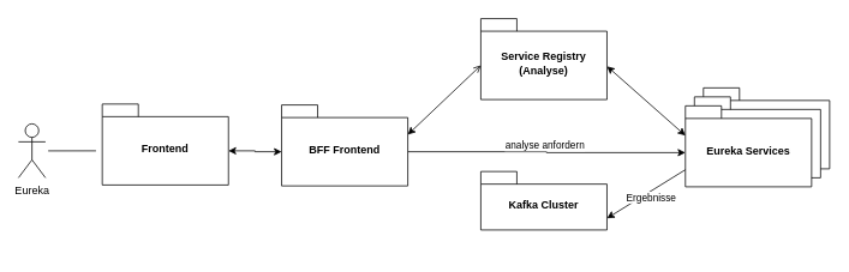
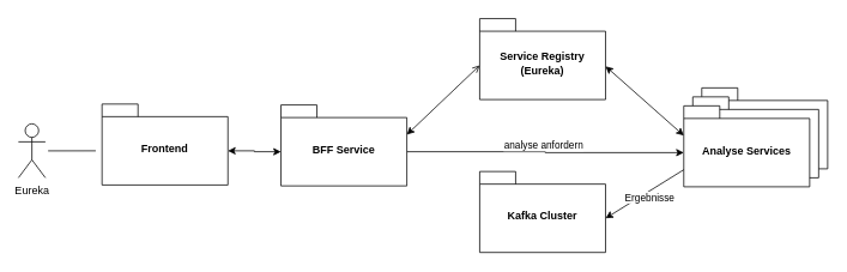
  <mxCell id="0" />
  <mxCell id="1" parent="0" />
  <mxCell id="2" value="Eureka" style="shape=umlActor;verticalLabelPosition=bottom;verticalAlign=top;html=1;outlineConnect=0;" vertex="1" parent="1"><mxGeometry x="20" y="137" width="30" height="60" as="geometry" /></mxCell>
  <mxCell id="3" style="edgeStyle=orthogonalEdgeStyle;rounded=0;orthogonalLoop=1;jettySize=auto;html=1;exitX=0;exitY=0;exitDx=140;exitDy=52;exitPerimeter=0;entryX=0;entryY=0;entryDx=0;entryDy=52;entryPerimeter=0;" edge="1" parent="1" source="5" target="12"><mxGeometry relative="1" as="geometry"><mxPoint x="743" y="170" as="targetPoint" /></mxGeometry></mxCell>
  <mxCell id="4" value="analyse anfordern" style="edgeLabel;html=1;align=center;verticalAlign=middle;resizable=0;points=[];" vertex="1" connectable="0" parent="3"><mxGeometry x="-0.044" y="2" relative="1" as="geometry"><mxPoint x="3" y="-6" as="offset" /></mxGeometry></mxCell>
- <mxCell id="5" value="BFF Frontend" style="shape=folder;fontStyle=1;spacingTop=10;tabWidth=40;tabHeight=14;tabPosition=left;html=1;whiteSpace=wrap;" vertex="1" parent="1"><mxGeometry x="312" y="116" width="140" height="90" as="geometry" /></mxCell>
+ <mxCell id="5" value="BFF Service" style="shape=folder;fontStyle=1;spacingTop=10;tabWidth=40;tabHeight=14;tabPosition=left;html=1;whiteSpace=wrap;" vertex="1" parent="1"><mxGeometry x="312" y="116" width="140" height="90" as="geometry" /></mxCell>
  <mxCell id="6" value="Frontend" style="shape=folder;fontStyle=1;spacingTop=10;tabWidth=40;tabHeight=14;tabPosition=left;html=1;whiteSpace=wrap;" vertex="1" parent="1"><mxGeometry x="113" y="115" width="140" height="90" as="geometry" /></mxCell>
- <mxCell id="7" value="Service Registry&lt;br&gt;(Analyse)" style="shape=folder;fontStyle=1;spacingTop=10;tabWidth=40;tabHeight=14;tabPosition=left;html=1;whiteSpace=wrap;" vertex="1" parent="1"><mxGeometry x="533" y="20" width="140" height="90" as="geometry" /></mxCell>
- <mxCell id="8" value="Kafka Cluster" style="shape=folder;fontStyle=1;spacingTop=10;tabWidth=40;tabHeight=14;tabPosition=left;html=1;whiteSpace=wrap;" vertex="1" parent="1"><mxGeometry x="533" y="190" width="140" height="65" as="geometry" /></mxCell>
+ <mxCell id="7" value="Service Registry&lt;br&gt;(Eureka)" style="shape=folder;fontStyle=1;spacingTop=10;tabWidth=40;tabHeight=14;tabPosition=left;html=1;whiteSpace=wrap;" vertex="1" parent="1"><mxGeometry x="533" y="20" width="140" height="90" as="geometry" /></mxCell>
+ <mxCell id="8" value="Kafka Cluster" style="shape=folder;fontStyle=1;spacingTop=10;tabWidth=40;tabHeight=14;tabPosition=left;html=1;whiteSpace=wrap;" vertex="1" parent="1"><mxGeometry x="533" y="190" width="140" height="90" as="geometry" /></mxCell>
  <mxCell id="9" value="" style="group" vertex="1" connectable="0" parent="1"><mxGeometry x="760" y="97" width="160" height="110" as="geometry" /></mxCell>
  <mxCell id="10" value="" style="shape=folder;fontStyle=1;spacingTop=10;tabWidth=40;tabHeight=14;tabPosition=left;html=1;whiteSpace=wrap;" vertex="1" parent="9"><mxGeometry x="20" width="140" height="90" as="geometry" /></mxCell>
  <mxCell id="11" value="" style="shape=folder;fontStyle=1;spacingTop=10;tabWidth=40;tabHeight=14;tabPosition=left;html=1;whiteSpace=wrap;" vertex="1" parent="9"><mxGeometry x="10" y="10" width="140" height="90" as="geometry" /></mxCell>
- <mxCell id="12" value="Eureka Services" style="shape=folder;fontStyle=1;spacingTop=10;tabWidth=40;tabHeight=14;tabPosition=left;html=1;whiteSpace=wrap;" vertex="1" parent="9"><mxGeometry y="20" width="140" height="90" as="geometry" /></mxCell>
+ <mxCell id="12" value="Analyse Services" style="shape=folder;fontStyle=1;spacingTop=10;tabWidth=40;tabHeight=14;tabPosition=left;html=1;whiteSpace=wrap;" vertex="1" parent="9"><mxGeometry y="20" width="140" height="90" as="geometry" /></mxCell>
  <mxCell id="13" style="rounded=0;orthogonalLoop=1;jettySize=auto;html=1;startArrow=classic;startFill=1;entryX=0;entryY=0;entryDx=0;entryDy=52;entryPerimeter=0;exitX=0;exitY=0;exitDx=140;exitDy=33;exitPerimeter=0;endArrow=open;" edge="1" parent="1" source="5" target="7"><mxGeometry relative="1" as="geometry"><mxPoint x="443" y="130" as="sourcePoint" /><mxPoint x="533" y="66" as="targetPoint" /></mxGeometry></mxCell>
  <mxCell id="14" style="rounded=0;orthogonalLoop=1;jettySize=auto;html=1;startArrow=classic;startFill=1;entryX=1;entryY=0.589;entryDx=0;entryDy=0;entryPerimeter=0;exitX=0;exitY=0;exitDx=0;exitDy=33;exitPerimeter=0;" edge="1" parent="1" source="12" target="7"><mxGeometry relative="1" as="geometry"><mxPoint x="753" y="150" as="sourcePoint" /><mxPoint x="673" y="60" as="targetPoint" /></mxGeometry></mxCell>
  <mxCell id="15" style="rounded=0;orthogonalLoop=1;jettySize=auto;html=1;entryX=0;entryY=0;entryDx=140;entryDy=52;entryPerimeter=0;exitX=0;exitY=0;exitDx=0;exitDy=71;exitPerimeter=0;" edge="1" parent="1" source="12" target="8"><mxGeometry relative="1" as="geometry" /></mxCell>
  <mxCell id="16" value="Ergebnisse" style="edgeLabel;html=1;align=center;verticalAlign=middle;resizable=0;points=[];" vertex="1" connectable="0" parent="15"><mxGeometry x="0.082" y="-2" relative="1" as="geometry"><mxPoint x="9" y="3" as="offset" /></mxGeometry></mxCell>
  <mxCell id="17" style="edgeStyle=orthogonalEdgeStyle;rounded=0;orthogonalLoop=1;jettySize=auto;html=1;entryX=0;entryY=0;entryDx=0;entryDy=52;entryPerimeter=0;exitX=0;exitY=0;exitDx=140;exitDy=52;exitPerimeter=0;startArrow=classic;startFill=1;" edge="1" parent="1" source="6" target="5"><mxGeometry relative="1" as="geometry" /></mxCell>
  <mxCell id="18" style="edgeStyle=orthogonalEdgeStyle;rounded=0;orthogonalLoop=1;jettySize=auto;html=1;endArrow=none;endFill=0;" edge="1" parent="1"><mxGeometry relative="1" as="geometry"><mxPoint x="53" y="167.034" as="sourcePoint" /><mxPoint x="106" y="167" as="targetPoint" /></mxGeometry></mxCell>
